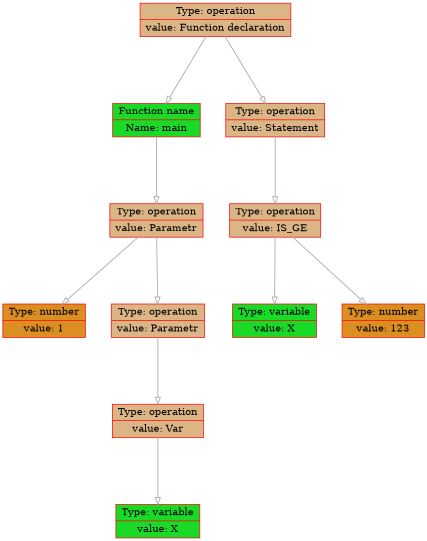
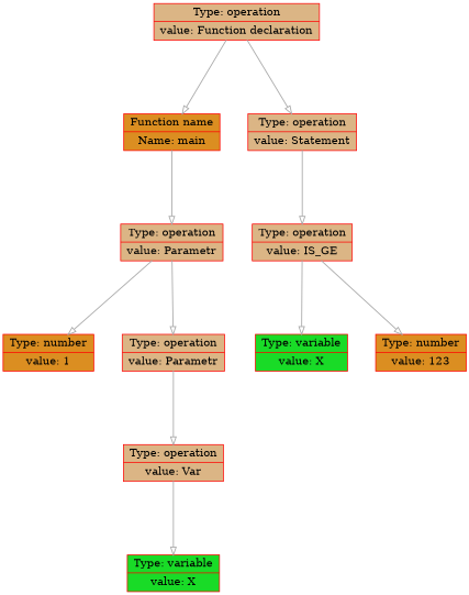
  digraph {
    color=green
    fillcolor=lightgreen
    fontname="Comic Sans MS"
    fontsize=20
    nodesep=0.5
    penwidth=2
    rankdir=TB
    ranksep=1.3
    style="rounded, filled"
    node [color=red fillcolor="#DBB585" shape=record style=filled]
    edge [arrowhead=onormal arrowsize=1 color=darkgrey penwidth=1.2]
    n1 [label=" {Type: operation | value: Function declaration}" width=0.2]
-   n2 [fillcolor="#19DB27" label=" {Function name |Name: main}" width=0.2]
+   n2 [fillcolor="#DB8E21" label=" {Function name |Name: main}" width=0.2]
    n3 [label=" {Type: operation | value: Statement}" width=0.2]
    n4 [label=" {Type: operation | value: Parametr}" width=0.2]
    n5 [fillcolor="#DB8E21" label=" {Type: number | value: 1}" width=0.2]
    n6 [label=" {Type: operation | value: Parametr}" width=0.2]
    n7 [label=" {Type: operation | value: Var}" width=0.2]
    n8 [fillcolor="#19DB27" label=" {Type: variable | value: X}" width=0.2]
    n9 [label=" {Type: operation | value: IS_GE}" width=0.2]
    n10 [fillcolor="#19DB27" label=" {Type: variable | value: X}" width=0.2]
    n11 [fillcolor="#DB8E21" label=" {Type: number | value: 123}" width=0.2]
    n1 -> n2
    n1 -> n3
    n2 -> n4
    n3 -> n9
    n4 -> n5
    n4 -> n6
    n6 -> n7
    n7 -> n8
    n9 -> n10
    n9 -> n11
  }
